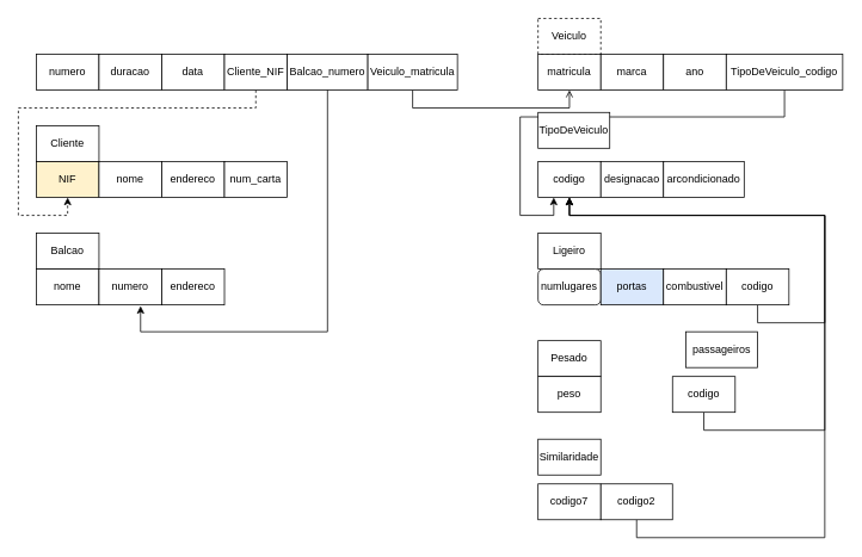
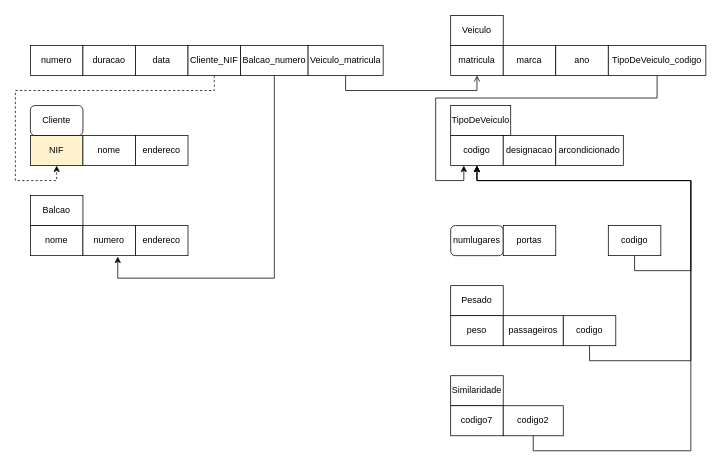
  <mxCell id="0" />
  <mxCell id="1" parent="0" />
- <mxCell id="2" value="Veiculo" style="rounded=0;whiteSpace=wrap;html=1;dashed=1;" vertex="1" parent="1"><mxGeometry x="600" y="20" width="70" height="40" as="geometry" /></mxCell>
+ <mxCell id="2" value="Veiculo" style="rounded=0;whiteSpace=wrap;html=1;" vertex="1" parent="1"><mxGeometry x="600" y="20" width="70" height="40" as="geometry" /></mxCell>
  <mxCell id="3" value="Balcao" style="rounded=0;whiteSpace=wrap;html=1;" vertex="1" parent="1"><mxGeometry x="40" y="260" width="70" height="40" as="geometry" /></mxCell>
- <mxCell id="4" value="Cliente" style="rounded=0;whiteSpace=wrap;html=1;" vertex="1" parent="1"><mxGeometry x="40" y="140" width="70" height="40" as="geometry" /></mxCell>
+ <mxCell id="4" value="Cliente" style="whiteSpace=wrap;html=1;rounded=1;" vertex="1" parent="1"><mxGeometry x="40" y="140" width="70" height="40" as="geometry" /></mxCell>
  <mxCell id="5" value="NIF" style="rounded=0;whiteSpace=wrap;html=1;fillColor=#fff2cc;" vertex="1" parent="1"><mxGeometry x="40" y="180" width="70" height="40" as="geometry" /></mxCell>
  <mxCell id="6" value="nome" style="rounded=0;whiteSpace=wrap;html=1;" vertex="1" parent="1"><mxGeometry x="110" y="180" width="70" height="40" as="geometry" /></mxCell>
  <mxCell id="7" value="endereco" style="rounded=0;whiteSpace=wrap;html=1;" vertex="1" parent="1"><mxGeometry x="180" y="180" width="70" height="40" as="geometry" /></mxCell>
- <mxCell id="8" value="num_carta" style="rounded=0;whiteSpace=wrap;html=1;" vertex="1" parent="1"><mxGeometry x="250" y="180" width="70" height="40" as="geometry" /></mxCell>
  <mxCell id="9" value="numero" style="rounded=0;whiteSpace=wrap;html=1;" vertex="1" parent="1"><mxGeometry x="40" y="60" width="70" height="40" as="geometry" /></mxCell>
  <mxCell id="10" value="duracao" style="rounded=0;whiteSpace=wrap;html=1;" vertex="1" parent="1"><mxGeometry x="110" y="60" width="70" height="40" as="geometry" /></mxCell>
  <mxCell id="11" value="data" style="rounded=0;whiteSpace=wrap;html=1;" vertex="1" parent="1"><mxGeometry x="180" y="60" width="70" height="40" as="geometry" /></mxCell>
  <mxCell id="12" style="edgeStyle=orthogonalEdgeStyle;rounded=0;orthogonalLoop=1;jettySize=auto;html=1;entryX=0.5;entryY=1;entryDx=0;entryDy=0;exitX=0.5;exitY=1;exitDx=0;exitDy=0;dashed=1;" edge="1" parent="1" source="13" target="5"><mxGeometry relative="1" as="geometry"><Array as="points"><mxPoint x="285" y="120" /><mxPoint x="20" y="120" /><mxPoint x="20" y="240" /><mxPoint x="75" y="240" /></Array></mxGeometry></mxCell>
  <mxCell id="13" value="Cliente_NIF" style="rounded=0;whiteSpace=wrap;html=1;" vertex="1" parent="1"><mxGeometry x="250" y="60" width="70" height="40" as="geometry" /></mxCell>
  <mxCell id="14" value="Balcao_numero" style="rounded=0;whiteSpace=wrap;html=1;" vertex="1" parent="1"><mxGeometry x="320" y="60" width="90" height="40" as="geometry" /></mxCell>
  <mxCell id="15" style="edgeStyle=orthogonalEdgeStyle;rounded=0;orthogonalLoop=1;jettySize=auto;html=1;entryX=0.5;entryY=1;entryDx=0;entryDy=0;exitX=0.5;exitY=1;exitDx=0;exitDy=0;endArrow=open;" edge="1" parent="1" source="16" target="20"><mxGeometry relative="1" as="geometry" /></mxCell>
  <mxCell id="16" value="Veiculo_matricula" style="rounded=0;whiteSpace=wrap;html=1;" vertex="1" parent="1"><mxGeometry x="410" y="60" width="100" height="40" as="geometry" /></mxCell>
  <mxCell id="17" value="nome" style="rounded=0;whiteSpace=wrap;html=1;" vertex="1" parent="1"><mxGeometry x="40" y="300" width="70" height="40" as="geometry" /></mxCell>
  <mxCell id="18" value="numero" style="rounded=0;whiteSpace=wrap;html=1;" vertex="1" parent="1"><mxGeometry x="110" y="300" width="70" height="40" as="geometry" /></mxCell>
  <mxCell id="19" value="endereco" style="rounded=0;whiteSpace=wrap;html=1;" vertex="1" parent="1"><mxGeometry x="180" y="300" width="70" height="40" as="geometry" /></mxCell>
  <mxCell id="20" value="matricula" style="rounded=0;whiteSpace=wrap;html=1;" vertex="1" parent="1"><mxGeometry x="600" y="60" width="70" height="40" as="geometry" /></mxCell>
  <mxCell id="21" value="marca" style="rounded=0;whiteSpace=wrap;html=1;" vertex="1" parent="1"><mxGeometry x="670" y="60" width="70" height="40" as="geometry" /></mxCell>
  <mxCell id="22" value="ano" style="rounded=0;whiteSpace=wrap;html=1;" vertex="1" parent="1"><mxGeometry x="740" y="60" width="70" height="40" as="geometry" /></mxCell>
  <mxCell id="23" style="edgeStyle=orthogonalEdgeStyle;rounded=0;orthogonalLoop=1;jettySize=auto;html=1;entryX=0.25;entryY=1;entryDx=0;entryDy=0;" edge="1" parent="1" source="24" target="41"><mxGeometry relative="1" as="geometry"><Array as="points"><mxPoint x="875" y="130" /><mxPoint x="580" y="130" /><mxPoint x="580" y="240" /><mxPoint x="618" y="240" /></Array></mxGeometry></mxCell>
  <mxCell id="24" value="TipoDeVeiculo_codigo" style="rounded=0;whiteSpace=wrap;html=1;" vertex="1" parent="1"><mxGeometry x="810" y="60" width="130" height="40" as="geometry" /></mxCell>
- <mxCell id="25" value="Ligeiro" style="rounded=0;whiteSpace=wrap;html=1;" vertex="1" parent="1"><mxGeometry x="600" y="260" width="70" height="40" as="geometry" /></mxCell>
  <mxCell id="26" value="numlugares" style="whiteSpace=wrap;html=1;rounded=1;" vertex="1" parent="1"><mxGeometry x="600" y="300" width="70" height="40" as="geometry" /></mxCell>
- <mxCell id="27" value="portas" style="rounded=0;whiteSpace=wrap;html=1;fillColor=#dae8fc;" vertex="1" parent="1"><mxGeometry x="670" y="300" width="70" height="40" as="geometry" /></mxCell>
- <mxCell id="28" value="combustivel" style="rounded=0;whiteSpace=wrap;html=1;" vertex="1" parent="1"><mxGeometry x="740" y="300" width="70" height="40" as="geometry" /></mxCell>
+ <mxCell id="27" value="portas" style="rounded=0;whiteSpace=wrap;html=1;" vertex="1" parent="1"><mxGeometry x="670" y="300" width="70" height="40" as="geometry" /></mxCell>
  <mxCell id="29" style="edgeStyle=orthogonalEdgeStyle;rounded=0;orthogonalLoop=1;jettySize=auto;html=1;entryX=0.5;entryY=1;entryDx=0;entryDy=0;exitX=0.5;exitY=1;exitDx=0;exitDy=0;" edge="1" parent="1" source="30" target="41"><mxGeometry relative="1" as="geometry"><Array as="points"><mxPoint x="845" y="360" /><mxPoint x="920" y="360" /><mxPoint x="920" y="240" /><mxPoint x="635" y="240" /></Array></mxGeometry></mxCell>
  <mxCell id="30" value="codigo" style="rounded=0;whiteSpace=wrap;html=1;" vertex="1" parent="1"><mxGeometry x="810" y="300" width="70" height="40" as="geometry" /></mxCell>
  <mxCell id="31" value="Pesado" style="rounded=0;whiteSpace=wrap;html=1;" vertex="1" parent="1"><mxGeometry x="600" y="380" width="70" height="40" as="geometry" /></mxCell>
  <mxCell id="32" value="peso" style="rounded=0;whiteSpace=wrap;html=1;" vertex="1" parent="1"><mxGeometry x="600" y="420" width="70" height="40" as="geometry" /></mxCell>
- <mxCell id="33" value="passageiros" style="rounded=0;whiteSpace=wrap;html=1;" vertex="1" parent="1"><mxGeometry x="765" y="370" width="80" height="40" as="geometry" /></mxCell>
+ <mxCell id="33" value="passageiros" style="rounded=0;whiteSpace=wrap;html=1;" vertex="1" parent="1"><mxGeometry x="670" y="420" width="80" height="40" as="geometry" /></mxCell>
  <mxCell id="34" style="edgeStyle=orthogonalEdgeStyle;rounded=0;orthogonalLoop=1;jettySize=auto;html=1;entryX=0.5;entryY=1;entryDx=0;entryDy=0;" edge="1" parent="1" source="35" target="41"><mxGeometry relative="1" as="geometry"><Array as="points"><mxPoint x="785" y="480" /><mxPoint x="920" y="480" /><mxPoint x="920" y="240" /><mxPoint x="635" y="240" /></Array></mxGeometry></mxCell>
  <mxCell id="35" value="codigo" style="rounded=0;whiteSpace=wrap;html=1;" vertex="1" parent="1"><mxGeometry x="750" y="420" width="70" height="40" as="geometry" /></mxCell>
- <mxCell id="36" value="Similaridade" style="rounded=0;whiteSpace=wrap;html=1;" vertex="1" parent="1"><mxGeometry x="600" y="490" width="70" height="40" as="geometry" /></mxCell>
+ <mxCell id="36" value="Similaridade" style="rounded=0;whiteSpace=wrap;html=1;" vertex="1" parent="1"><mxGeometry x="600" y="500" width="70" height="40" as="geometry" /></mxCell>
  <mxCell id="37" value="codigo7" style="rounded=0;whiteSpace=wrap;html=1;" vertex="1" parent="1"><mxGeometry x="600" y="540" width="70" height="40" as="geometry" /></mxCell>
  <mxCell id="38" style="edgeStyle=orthogonalEdgeStyle;rounded=0;orthogonalLoop=1;jettySize=auto;html=1;entryX=0.5;entryY=1;entryDx=0;entryDy=0;" edge="1" parent="1" source="39" target="41"><mxGeometry relative="1" as="geometry"><Array as="points"><mxPoint x="710" y="600" /><mxPoint x="920" y="600" /><mxPoint x="920" y="240" /><mxPoint x="635" y="240" /></Array></mxGeometry></mxCell>
  <mxCell id="39" value="codigo2" style="rounded=0;whiteSpace=wrap;html=1;" vertex="1" parent="1"><mxGeometry x="670" y="540" width="80" height="40" as="geometry" /></mxCell>
- <mxCell id="40" value="TipoDeVeiculo" style="rounded=0;whiteSpace=wrap;html=1;" vertex="1" parent="1"><mxGeometry x="600" y="125" width="80" height="40" as="geometry" /></mxCell>
+ <mxCell id="40" value="TipoDeVeiculo" style="rounded=0;whiteSpace=wrap;html=1;" vertex="1" parent="1"><mxGeometry x="600" y="140" width="80" height="40" as="geometry" /></mxCell>
  <mxCell id="41" value="codigo" style="rounded=0;whiteSpace=wrap;html=1;" vertex="1" parent="1"><mxGeometry x="600" y="180" width="70" height="40" as="geometry" /></mxCell>
  <mxCell id="42" value="designacao" style="rounded=0;whiteSpace=wrap;html=1;" vertex="1" parent="1"><mxGeometry x="670" y="180" width="70" height="40" as="geometry" /></mxCell>
  <mxCell id="43" value="arcondicionado" style="rounded=0;whiteSpace=wrap;html=1;" vertex="1" parent="1"><mxGeometry x="740" y="180" width="90" height="40" as="geometry" /></mxCell>
  <mxCell id="44" style="edgeStyle=orthogonalEdgeStyle;rounded=0;orthogonalLoop=1;jettySize=auto;html=1;entryX=0.663;entryY=1.03;entryDx=0;entryDy=0;entryPerimeter=0;" edge="1" parent="1" source="14" target="18"><mxGeometry relative="1" as="geometry"><Array as="points"><mxPoint x="365" y="370" /><mxPoint x="156" y="370" /></Array></mxGeometry></mxCell>
